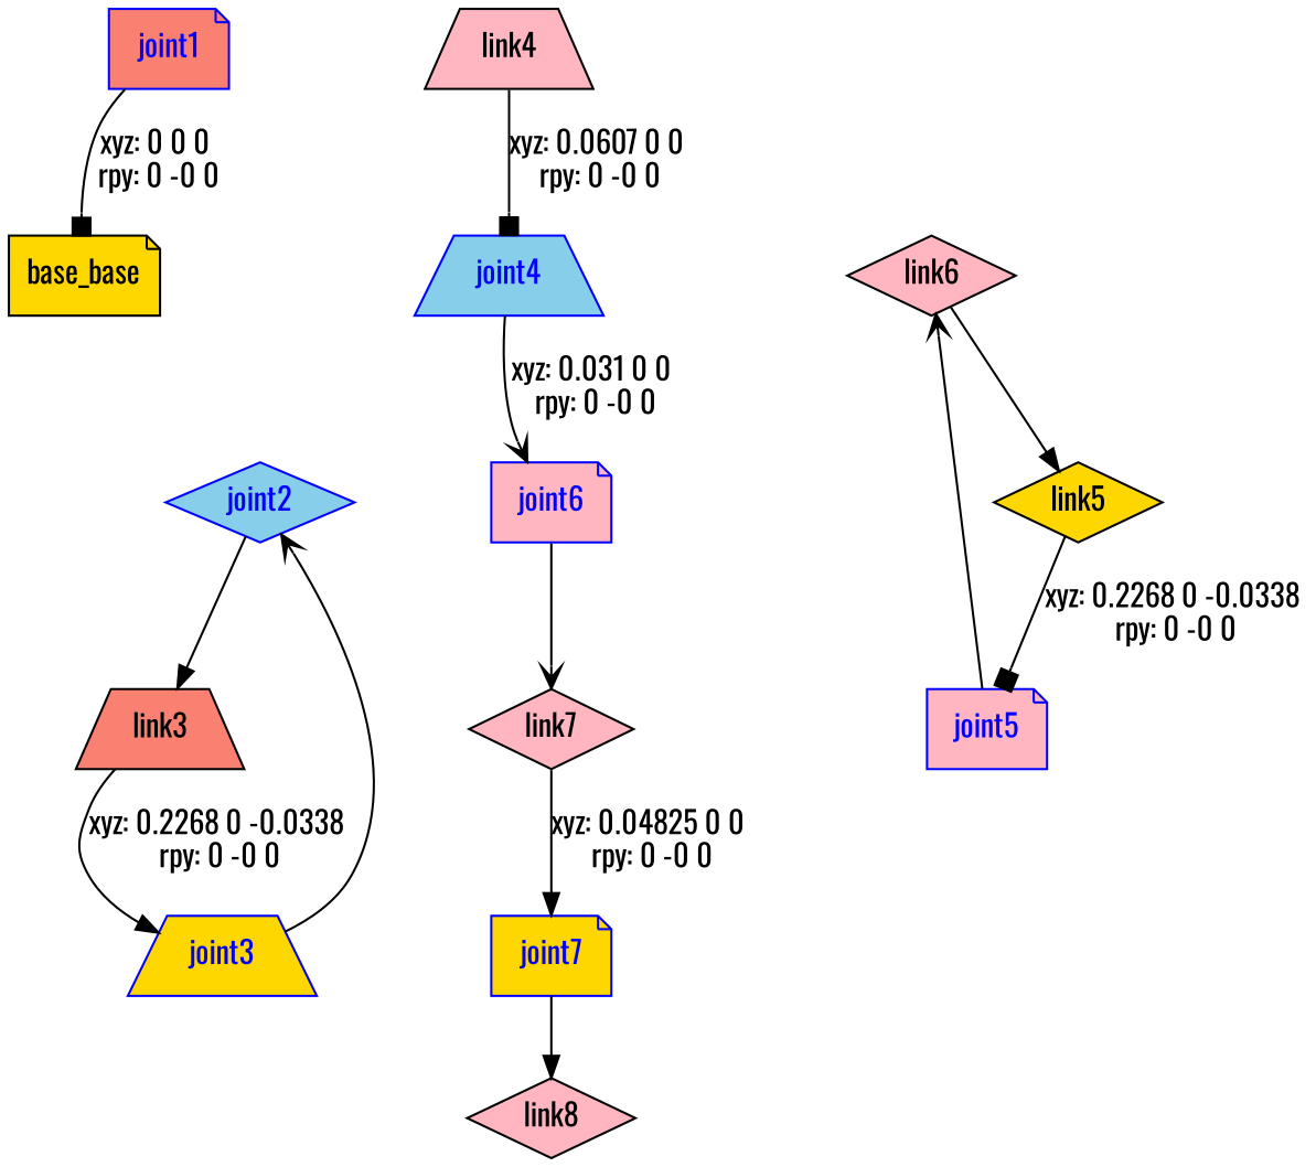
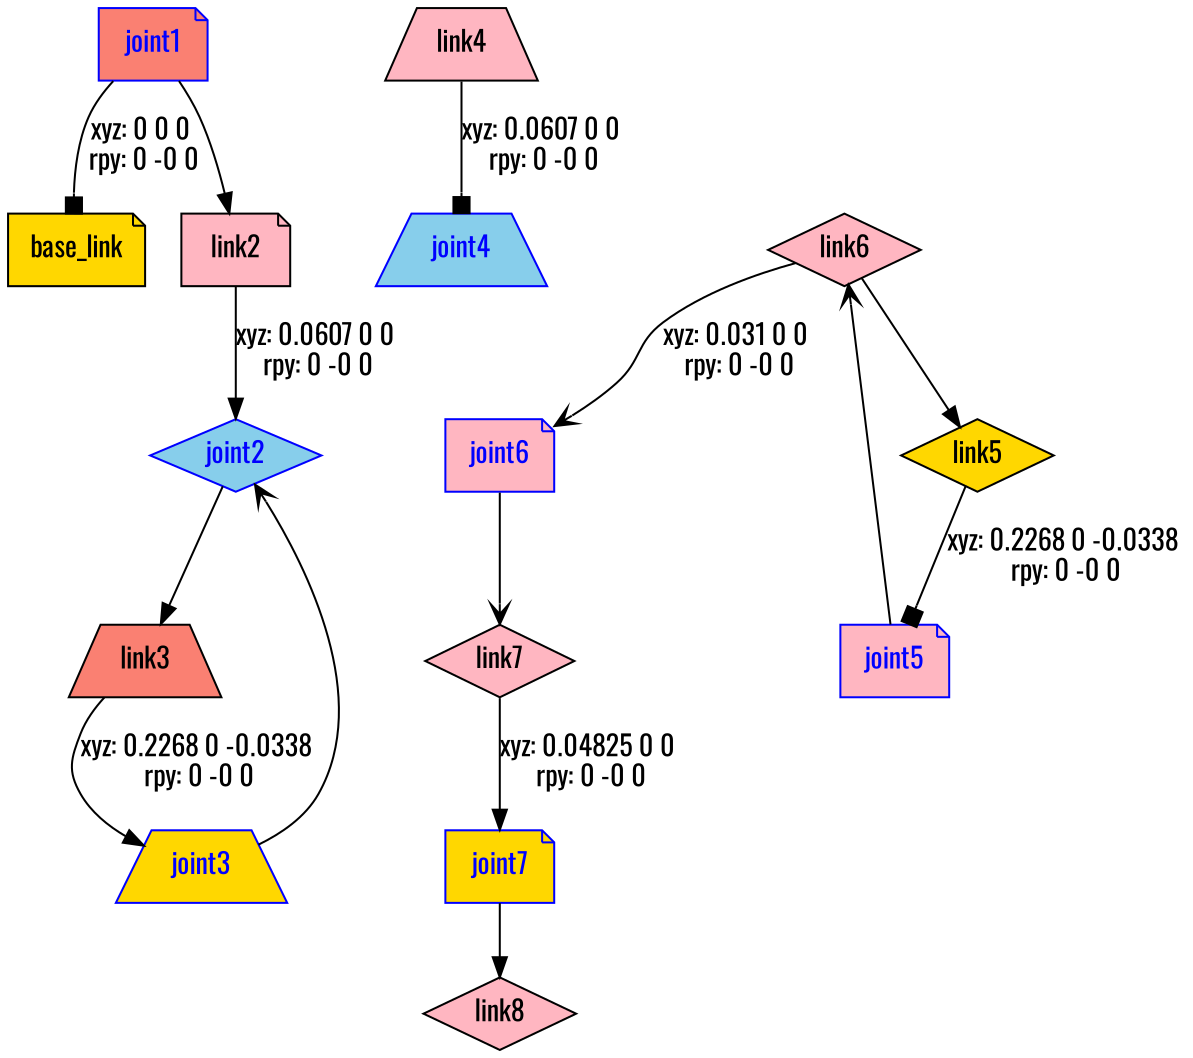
  digraph {
    fontname=Oswald
    node [fillcolor=lightpink fontname=Oswald shape=note style=filled]
    edge [arrowhead=normal fontname=Oswald]
-   n1 [fillcolor=gold label=base_base]
+   n1 [fillcolor=gold label=base_link]
    joint1 [color=blue fillcolor=salmon fontcolor=blue]
+   n3 [label=link2]
    joint2 [color=blue fillcolor=skyblue fontcolor=blue shape=diamond]
    n5 [fillcolor=salmon label=link3 shape=trapezium]
    joint3 [color=blue fillcolor=gold fontcolor=blue shape=trapezium]
    n7 [label=link4 shape=trapezium]
    joint4 [color=blue fillcolor=skyblue fontcolor=blue shape=trapezium]
    n9 [fillcolor=gold label=link5 shape=diamond]
    joint5 [color=blue fontcolor=blue]
    n11 [label=link6 shape=diamond]
    joint6 [color=blue fontcolor=blue]
    n13 [label=link7 shape=diamond]
    joint7 [color=blue fillcolor=gold fontcolor=blue]
    n15 [label=link8 shape=diamond]
    joint1 -> n1 [arrowhead=box label="xyz: 0 0 0 \nrpy: 0 -0 0"]
+   joint1 -> n3
+   n3 -> joint2 [label="xyz: 0.0607 0 0 \nrpy: 0 -0 0"]
    joint2 -> n5
    n5 -> joint3 [label="xyz: 0.2268 0 -0.0338 \nrpy: 0 -0 0"]
    joint3 -> joint2 [arrowhead=vee]
    n7 -> joint4 [arrowhead=box label="xyz: 0.0607 0 0 \nrpy: 0 -0 0"]
    n9 -> joint5 [arrowhead=box label="xyz: 0.2268 0 -0.0338 \nrpy: 0 -0 0"]
    joint5 -> n11 [arrowhead=vee]
    n11 -> n9
-   joint4 -> joint6 [arrowhead=vee label="xyz: 0.031 0 0 \nrpy: 0 -0 0"]
+   n11 -> joint6 [arrowhead=vee label="xyz: 0.031 0 0 \nrpy: 0 -0 0"]
    joint6 -> n13 [arrowhead=vee]
    n13 -> joint7 [label="xyz: 0.04825 0 0 \nrpy: 0 -0 0"]
    joint7 -> n15
  }
